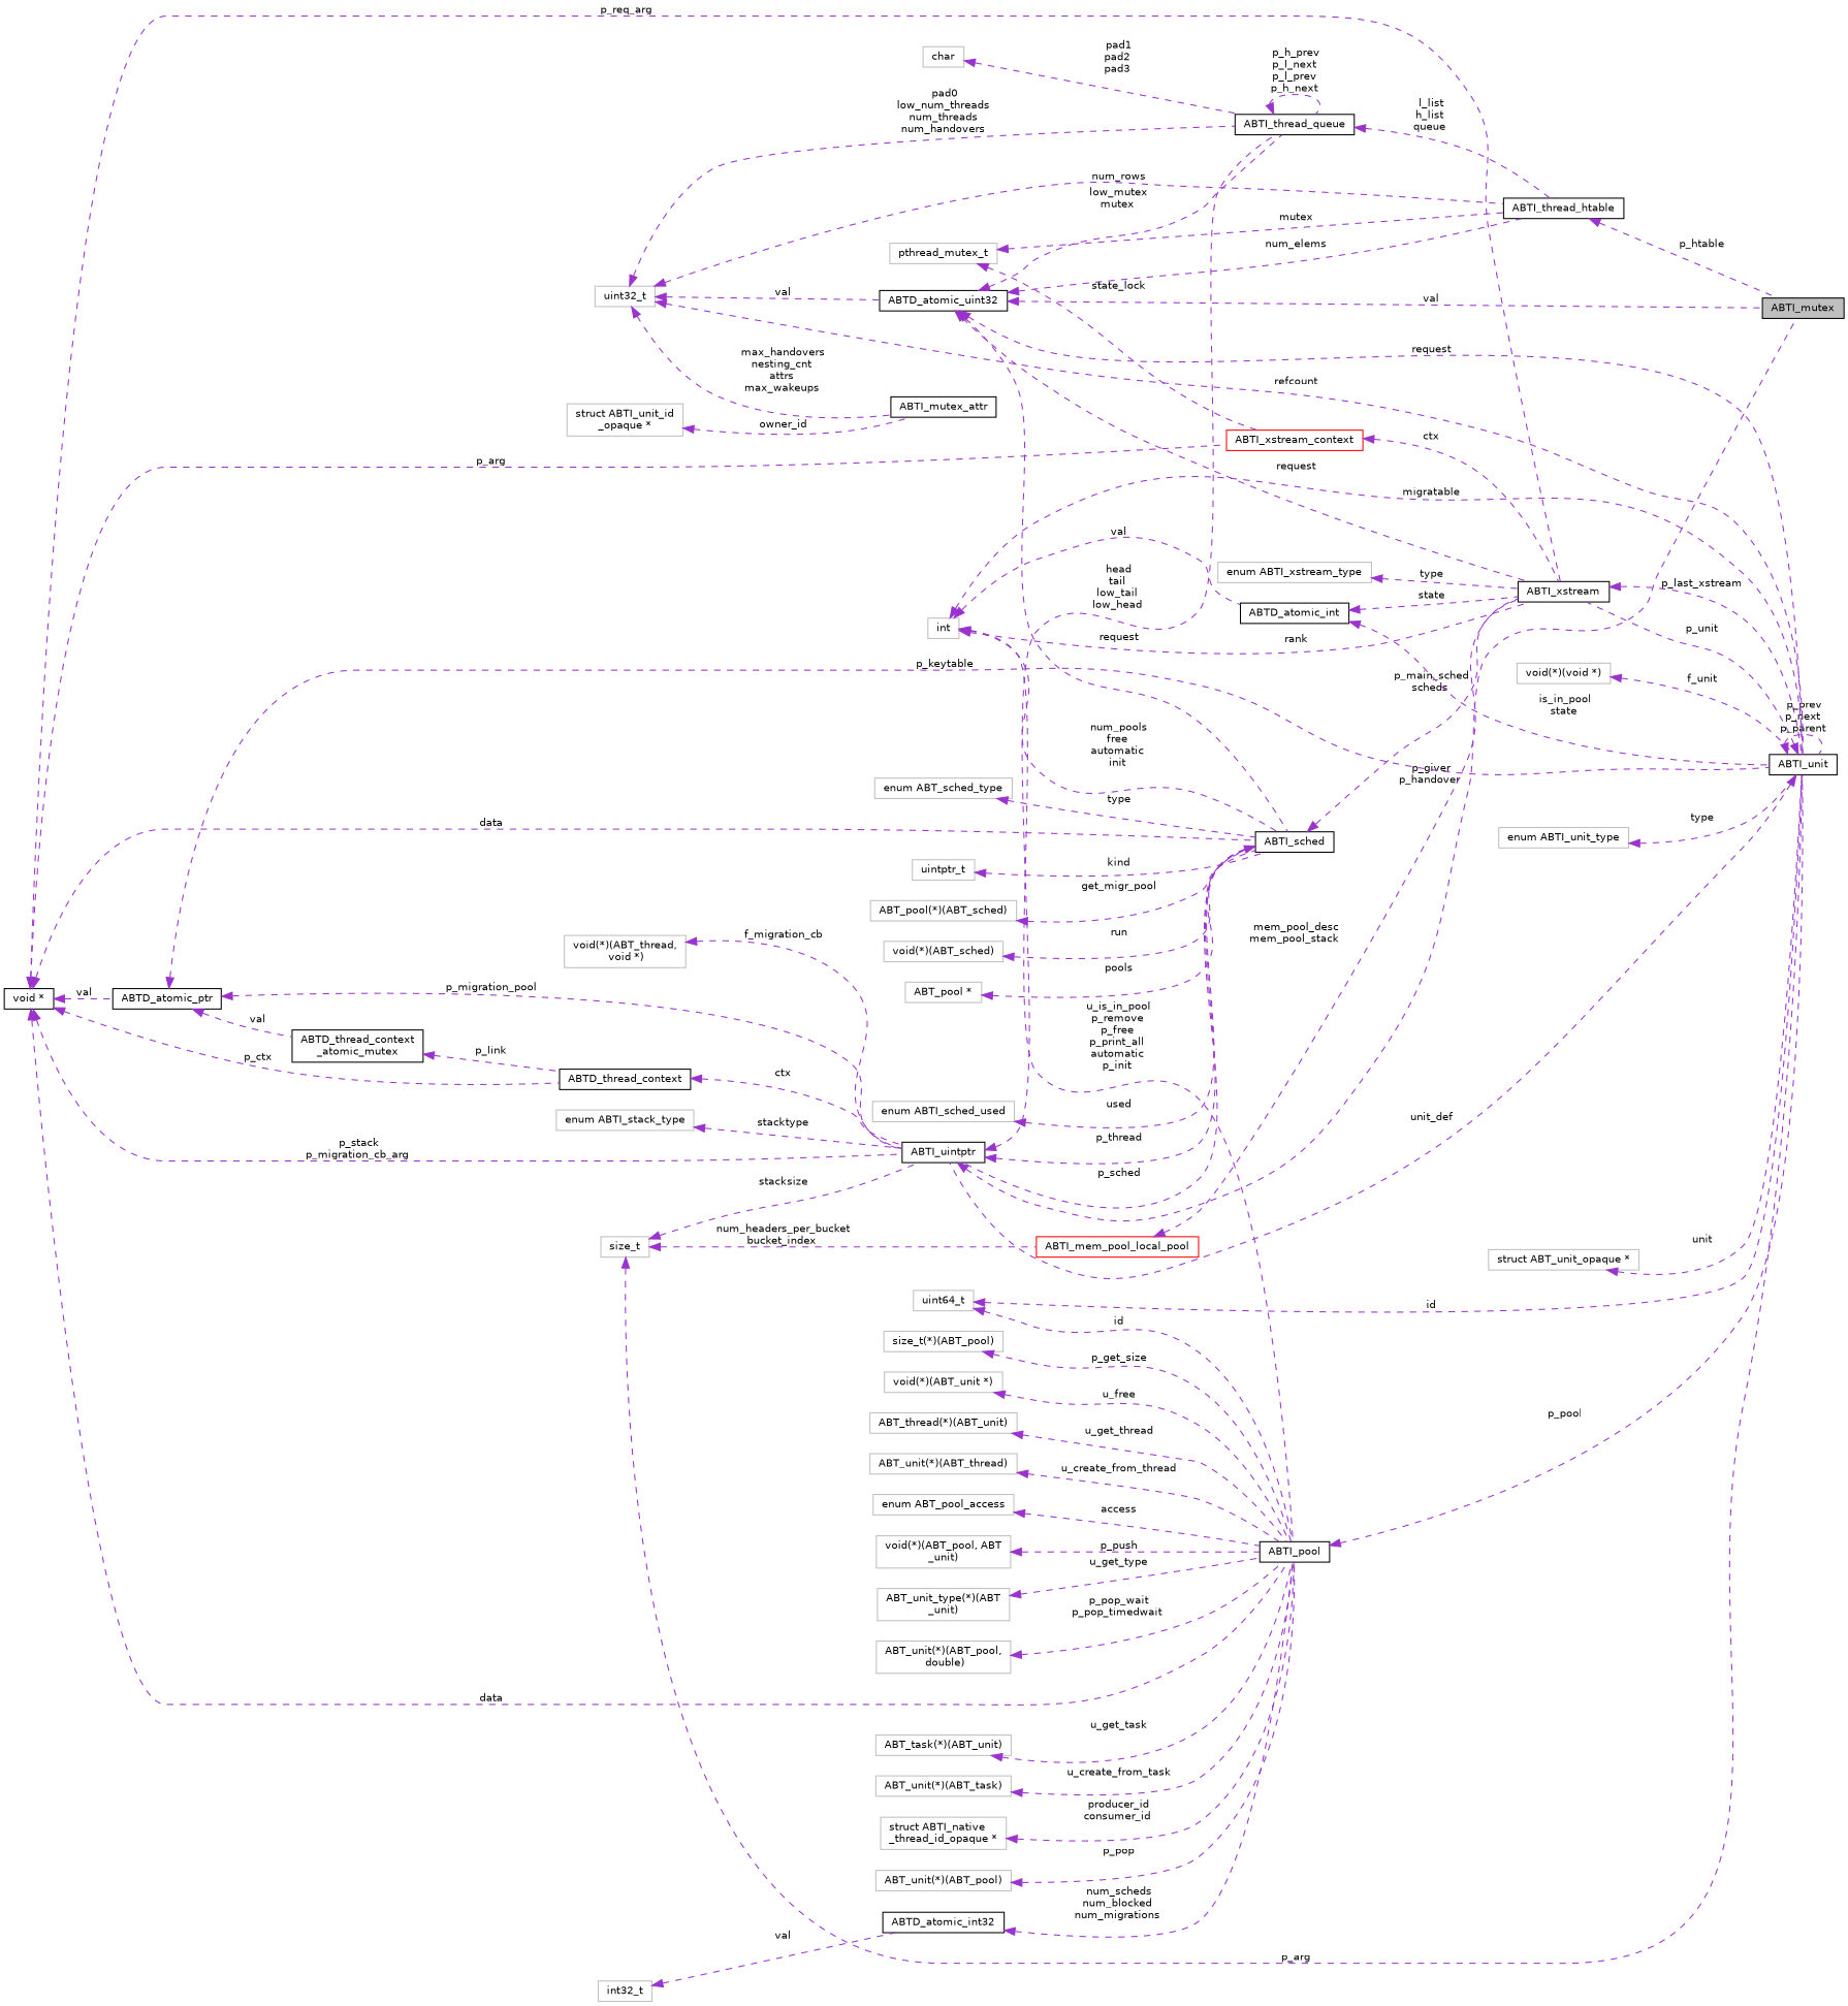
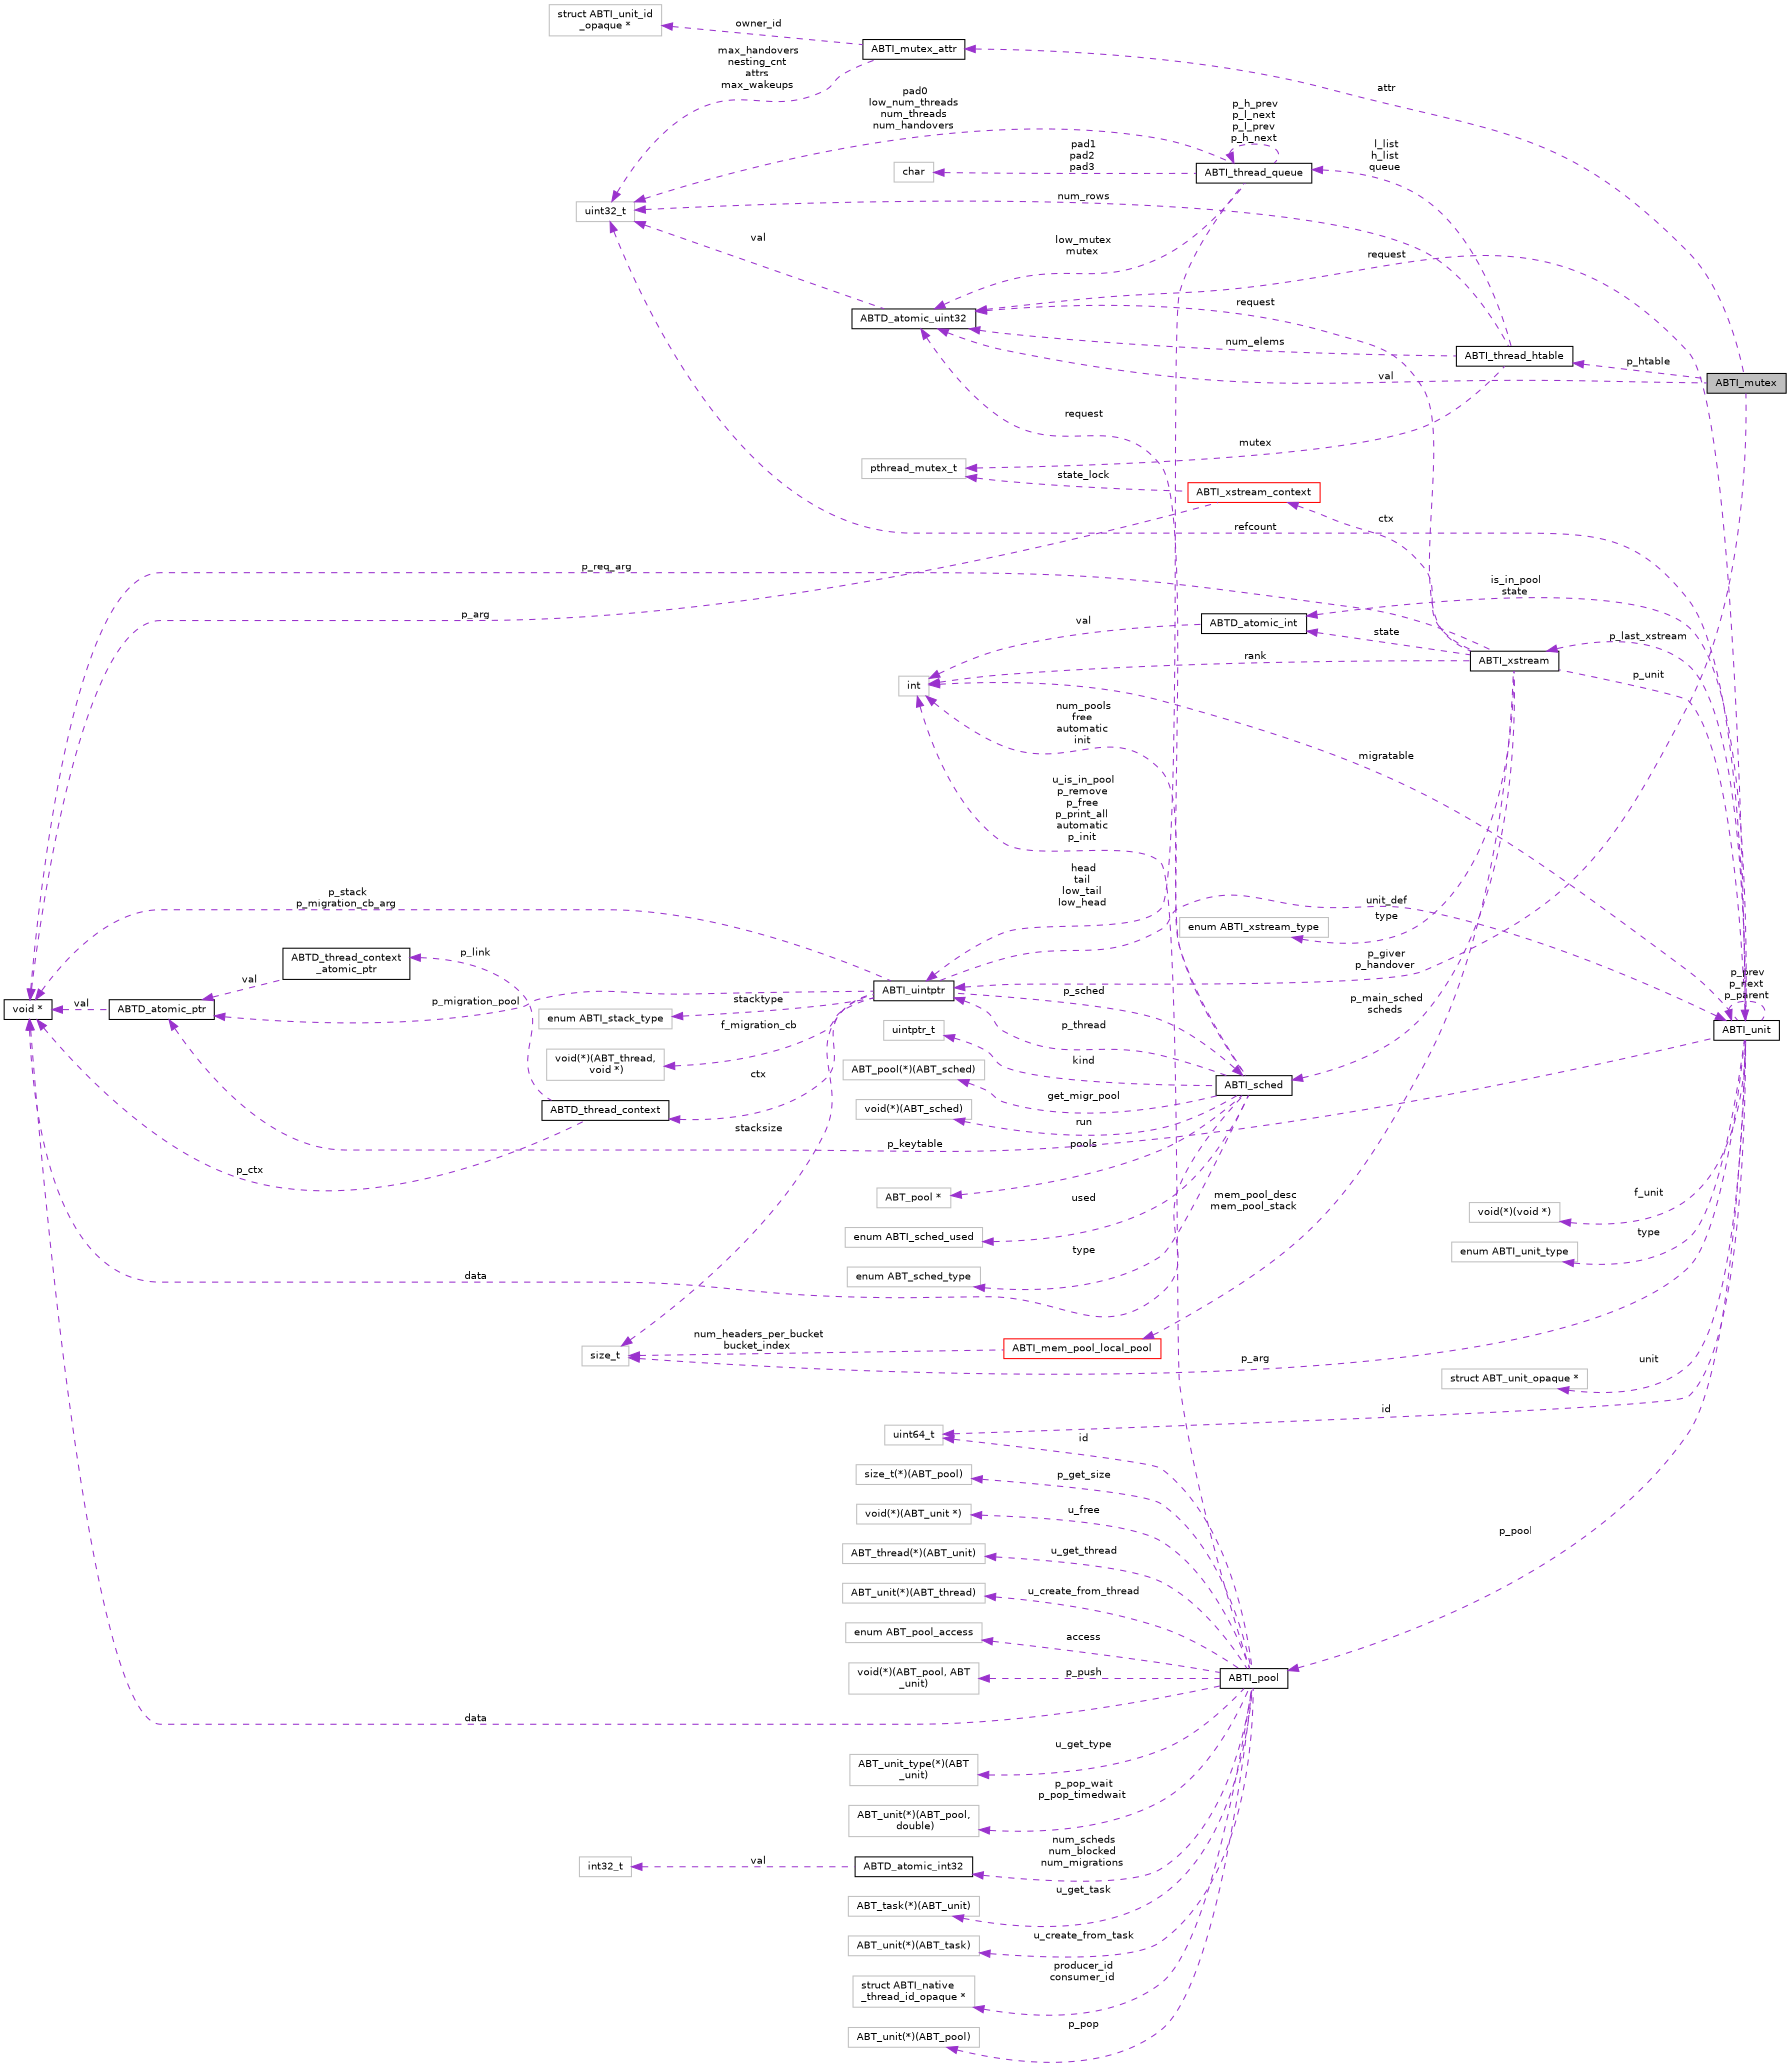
  digraph {
    rankdir=LR
    node [color=grey75 fillcolor=white fontname=Helvetica fontsize=10 shape=record style=filled]
    edge [color=darkorchid3 dir=back fontname=Helvetica fontsize=10 labelfontname=Helvetica labelfontsize=10 style=dashed]
    n1 [color=black fillcolor=grey75 fontcolor=black height=0.2 label=ABTI_mutex width=0.4]
    n2 [color=black height=0.2 label=ABTI_uintptr width=0.4]
    n3 [color=black height=0.2 label=ABTI_sched width=0.4]
    n4 [color=black height=0.2 label=ABTI_thread_queue width=0.4]
    n5 [color=black height=0.2 label=ABTI_xstream width=0.4]
    n6 [color=black height=0.2 label=ABTI_thread_htable width=0.4]
    n7 [color=black height=0.2 label=ABTI_unit width=0.4]
    n8 [height=0.2 label="ABT_pool(*)(ABT_sched)" width=0.4]
    n9 [height=0.2 label=int width=0.4]
    n10 [color=black height=0.2 label=ABTI_pool width=0.4]
    n11 [color=black height=0.2 label=ABTD_atomic_int width=0.4]
    n12 [height=0.2 label="void(*)(ABT_sched)" width=0.4]
    n13 [height=0.2 label="ABT_pool *" width=0.4]
    n14 [color=black height=0.2 label=ABTD_atomic_uint32 width=0.4]
    n15 [height=0.2 label=uint32_t width=0.4]
    n16 [color=black height=0.2 label=ABTI_mutex_attr width=0.4]
    n17 [height=0.2 label="enum ABTI_sched_used" width=0.4]
    n18 [color=black height=0.2 label="void *" width=0.4]
    n19 [color=black height=0.2 label=ABTD_thread_context width=0.4]
    n20 [color=black height=0.2 label=ABTD_atomic_ptr width=0.4]
    n21 [color=red height=0.2 label=ABTI_xstream_context width=0.4]
-   n22 [color=black height=0.2 label="ABTD_thread_context\l_atomic_mutex" width=0.4]
+   n22 [color=black height=0.2 label="ABTD_thread_context\l_atomic_ptr" width=0.4]
    n23 [height=0.2 label="enum ABT_sched_type" width=0.4]
    n24 [height=0.2 label=uintptr_t width=0.4]
    n25 [height=0.2 label=size_t width=0.4]
    n26 [color=red height=0.2 label=ABTI_mem_pool_local_pool width=0.4]
    n27 [height=0.2 label="enum ABTI_stack_type" width=0.4]
    n28 [height=0.2 label="void(*)(ABT_thread,\l void *)" width=0.4]
    n29 [height=0.2 label="void(*)(void *)" width=0.4]
    n30 [height=0.2 label=uint64_t width=0.4]
    n31 [height=0.2 label="size_t(*)(ABT_pool)" width=0.4]
    n32 [height=0.2 label="void(*)(ABT_unit *)" width=0.4]
    n33 [height=0.2 label="ABT_thread(*)(ABT_unit)" width=0.4]
    n34 [height=0.2 label="ABT_unit(*)(ABT_thread)" width=0.4]
    n35 [height=0.2 label="enum ABT_pool_access" width=0.4]
    n36 [height=0.2 label="void(*)(ABT_pool, ABT\l_unit)" width=0.4]
    n37 [height=0.2 label="ABT_unit_type(*)(ABT\l_unit)" width=0.4]
    n38 [height=0.2 label="ABT_unit(*)(ABT_pool,\l double)" width=0.4]
    n39 [color=black height=0.2 label=ABTD_atomic_int32 width=0.4]
    n40 [height=0.2 label=int32_t width=0.4]
    n41 [height=0.2 label="ABT_task(*)(ABT_unit)" width=0.4]
    n42 [height=0.2 label="ABT_unit(*)(ABT_task)" width=0.4]
    n43 [height=0.2 label="struct ABTI_native\l_thread_id_opaque *" width=0.4]
    n44 [height=0.2 label="ABT_unit(*)(ABT_pool)" width=0.4]
    n45 [height=0.2 label=pthread_mutex_t width=0.4]
    n46 [height=0.2 label="enum ABTI_xstream_type" width=0.4]
    n47 [height=0.2 label="enum ABTI_unit_type" width=0.4]
    n48 [height=0.2 label="struct ABT_unit_opaque *" width=0.4]
    n49 [height=0.2 label="struct ABTI_unit_id\l_opaque *" width=0.4]
    n50 [height=0.2 label=char width=0.4]
    n2 -> n1 [label=" p_giver\np_handover"]
    n2 -> n3 [label=" p_thread"]
    n2 -> n4 [label=" head\ntail\nlow_tail\nlow_head"]
    n3 -> n2 [label=" p_sched"]
    n3 -> n5 [label=" p_main_sched\nscheds"]
    n4 -> n4 [label=" p_h_prev\np_l_next\np_l_prev\np_h_next"]
    n4 -> n6 [label=" l_list\nh_list\nqueue"]
    n5 -> n7 [label=" p_last_xstream"]
    n6 -> n1 [label=" p_htable"]
    n7 -> n2 [label=" unit_def"]
    n7 -> n5 [label=" p_unit"]
    n7 -> n7 [label=" p_prev\np_next\np_parent"]
    n8 -> n3 [label=" get_migr_pool"]
    n9 -> n3 [label=" num_pools\nfree\nautomatic\ninit"]
    n9 -> n5 [label=" rank"]
    n9 -> n7 [label=" migratable"]
    n9 -> n10 [label=" u_is_in_pool\np_remove\np_free\np_print_all\nautomatic\np_init"]
    n9 -> n11 [label=" val"]
    n10 -> n7 [label=" p_pool"]
    n11 -> n5 [label=" state"]
    n11 -> n7 [label=" is_in_pool\nstate"]
    n12 -> n3 [label=" run"]
    n13 -> n3 [label=" pools"]
    n14 -> n1 [label=" val"]
    n14 -> n3 [label=" request"]
    n14 -> n4 [label=" low_mutex\nmutex"]
    n14 -> n5 [label=" request"]
    n14 -> n6 [label=" num_elems"]
    n14 -> n7 [label=" request"]
    n15 -> n4 [label=" pad0\nlow_num_threads\nnum_threads\nnum_handovers"]
    n15 -> n6 [label=" num_rows"]
    n15 -> n7 [label=" refcount"]
    n15 -> n14 [label=" val"]
    n15 -> n16 [label=" max_handovers\nnesting_cnt\nattrs\nmax_wakeups"]
+   n16 -> n1 [label=" attr"]
    n17 -> n3 [label=" used"]
    n18 -> n2 [label=" p_stack\np_migration_cb_arg"]
    n18 -> n3 [label=" data"]
    n18 -> n5 [label=" p_req_arg"]
    n18 -> n10 [label=" data"]
    n18 -> n19 [label=" p_ctx"]
    n18 -> n20 [label=" val"]
    n18 -> n21 [label=" p_arg"]
    n19 -> n2 [label=" ctx"]
    n20 -> n2 [label=" p_migration_pool"]
    n20 -> n7 [label=" p_keytable"]
    n20 -> n22 [label=" val"]
    n21 -> n5 [label=" ctx"]
    n22 -> n19 [label=" p_link"]
    n23 -> n3 [label=" type"]
    n24 -> n3 [label=" kind"]
    n25 -> n2 [label=" stacksize"]
    n25 -> n7 [label=" p_arg"]
    n25 -> n26 [label=" num_headers_per_bucket\nbucket_index"]
    n26 -> n5 [label=" mem_pool_desc\nmem_pool_stack"]
    n27 -> n2 [label=" stacktype"]
    n28 -> n2 [label=" f_migration_cb"]
    n29 -> n7 [label=" f_unit"]
    n30 -> n7 [label=" id"]
    n30 -> n10 [label=" id"]
    n31 -> n10 [label=" p_get_size"]
    n32 -> n10 [label=" u_free"]
    n33 -> n10 [label=" u_get_thread"]
    n34 -> n10 [label=" u_create_from_thread"]
    n35 -> n10 [label=" access"]
    n36 -> n10 [label=" p_push"]
    n37 -> n10 [label=" u_get_type"]
    n38 -> n10 [label=" p_pop_wait\np_pop_timedwait"]
    n39 -> n10 [label=" num_scheds\nnum_blocked\nnum_migrations"]
    n40 -> n39 [label=" val"]
    n41 -> n10 [label=" u_get_task"]
    n42 -> n10 [label=" u_create_from_task"]
    n43 -> n10 [label=" producer_id\nconsumer_id"]
    n44 -> n10 [label=" p_pop"]
    n45 -> n6 [label=" mutex"]
    n45 -> n21 [label=" state_lock"]
    n46 -> n5 [label=" type"]
    n47 -> n7 [label=" type"]
    n48 -> n7 [label=" unit"]
    n49 -> n16 [label=" owner_id"]
    n50 -> n4 [label=" pad1\npad2\npad3"]
  }
